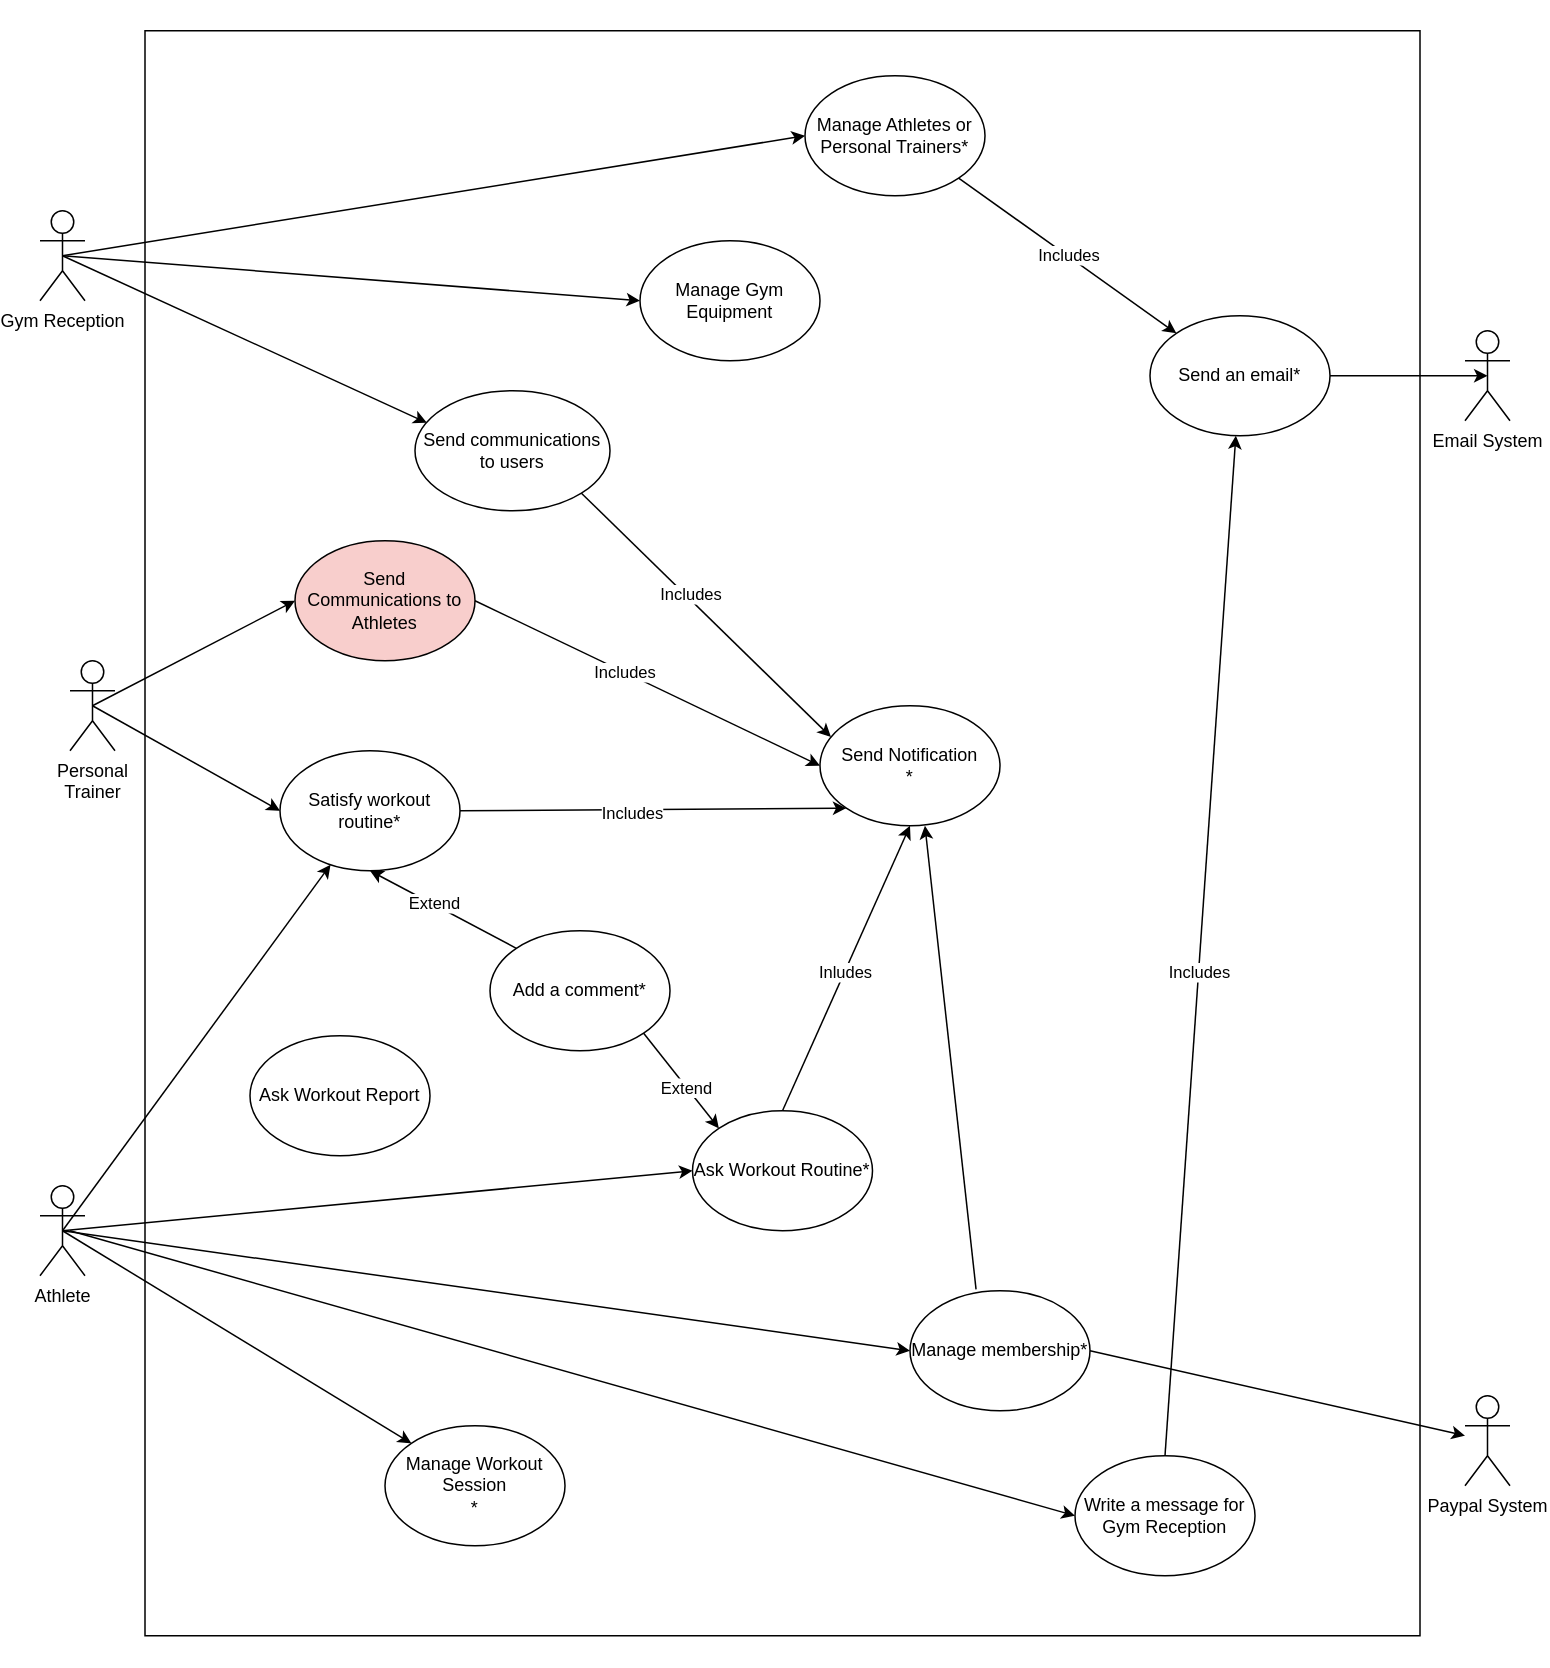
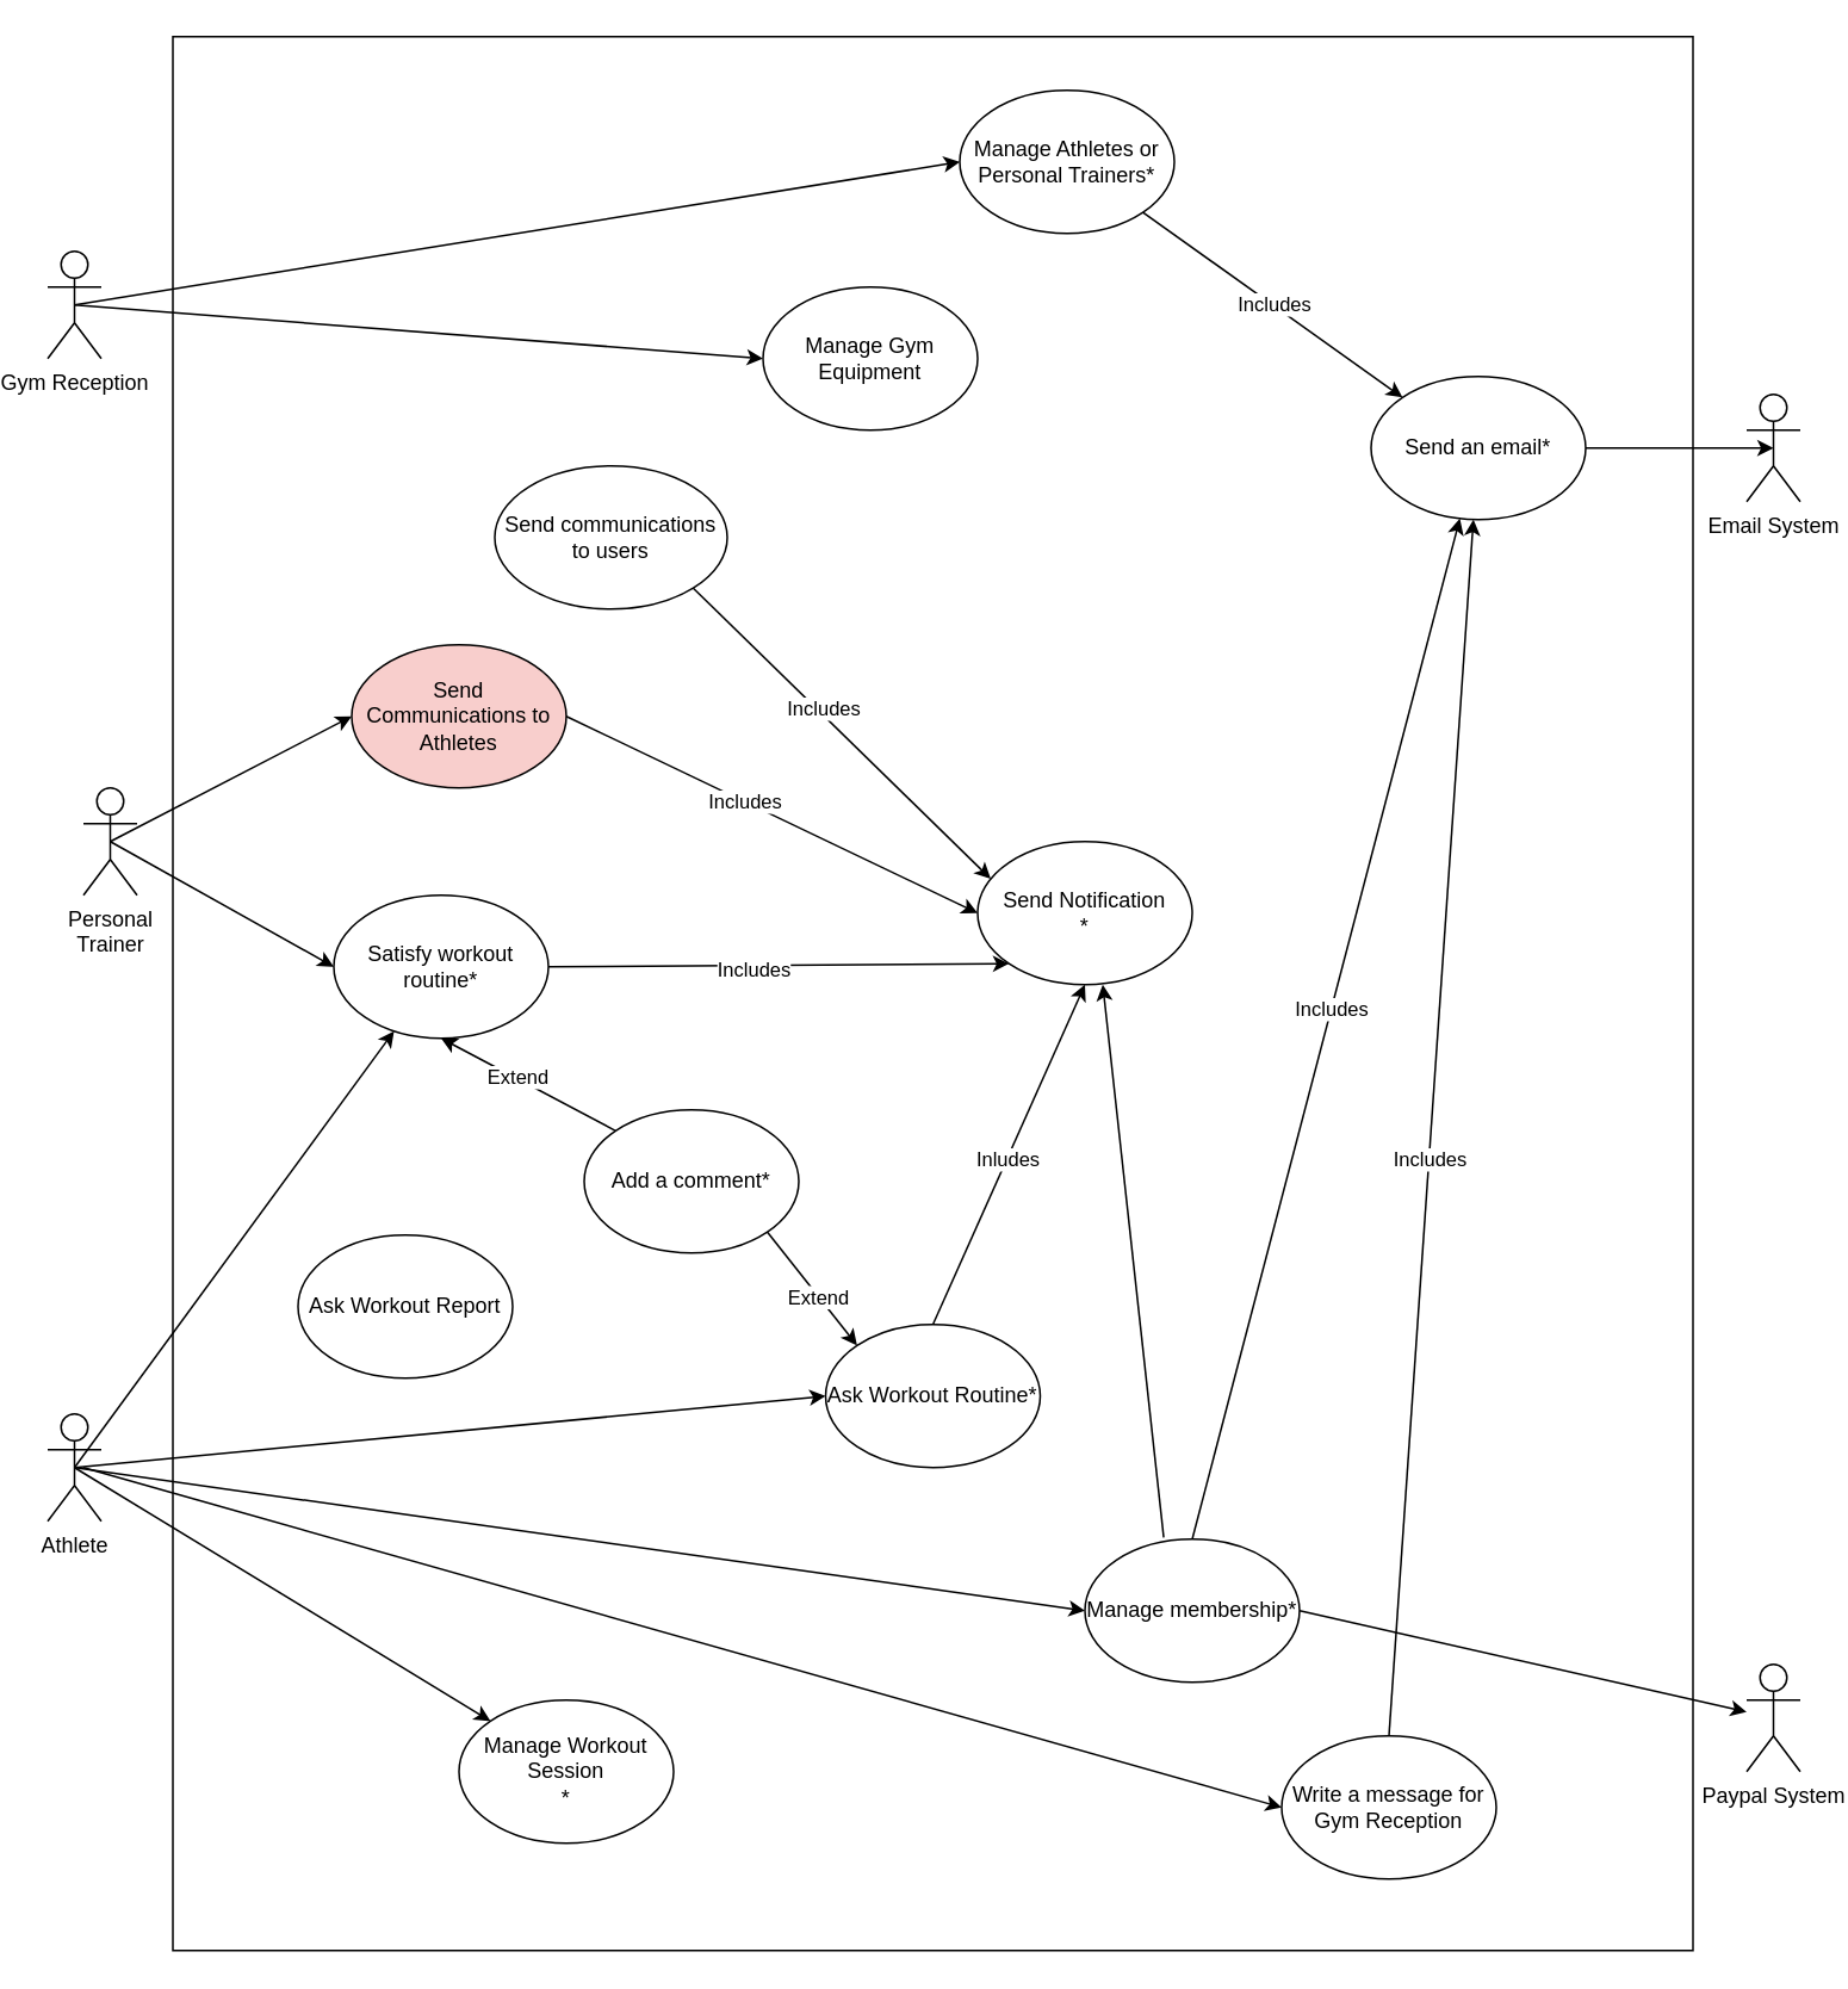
  <mxCell id="0" />
  <mxCell id="1" parent="0" />
  <mxCell id="2" value="" style="whiteSpace=wrap;html=1;" parent="1" vertex="1"><mxGeometry x="90" y="20" width="850" height="1070" as="geometry" /></mxCell>
  <mxCell id="3" value="Gym Reception" style="shape=umlActor;verticalLabelPosition=bottom;verticalAlign=top;html=1;outlineConnect=0;" parent="1" vertex="1"><mxGeometry x="20" y="140" width="30" height="60" as="geometry" /></mxCell>
  <mxCell id="4" value="&lt;div&gt;Personal&lt;/div&gt;&lt;div&gt;Trainer&lt;/div&gt;" style="shape=umlActor;verticalLabelPosition=bottom;verticalAlign=top;html=1;outlineConnect=0;" parent="1" vertex="1"><mxGeometry x="40" y="440" width="30" height="60" as="geometry" /></mxCell>
  <mxCell id="5" value="" style="endArrow=classic;html=1;rounded=0;entryX=0;entryY=0.5;entryDx=0;entryDy=0;exitX=0.5;exitY=0.5;exitDx=0;exitDy=0;exitPerimeter=0;" parent="1" source="3" target="6" edge="1"><mxGeometry width="50" height="50" relative="1" as="geometry"><mxPoint x="60" y="180" as="sourcePoint" /><mxPoint x="30" y="30" as="targetPoint" /></mxGeometry></mxCell>
  <mxCell id="6" value="Manage Athletes or Personal Trainers*" style="ellipse;whiteSpace=wrap;html=1;" parent="1" vertex="1"><mxGeometry x="530" y="50" width="120" height="80" as="geometry" /></mxCell>
  <mxCell id="7" value="" style="endArrow=classic;html=1;rounded=0;entryX=0;entryY=0.5;entryDx=0;entryDy=0;exitX=0.5;exitY=0.5;exitDx=0;exitDy=0;exitPerimeter=0;" parent="1" source="3" target="8" edge="1"><mxGeometry width="50" height="50" relative="1" as="geometry"><mxPoint x="270" y="225" as="sourcePoint" /><mxPoint x="270" y="285" as="targetPoint" /></mxGeometry></mxCell>
  <mxCell id="8" value="Manage Gym Equipment" style="ellipse;whiteSpace=wrap;html=1;" parent="1" vertex="1"><mxGeometry x="420" y="160" width="120" height="80" as="geometry" /></mxCell>
- <mxCell id="9" value="" style="endArrow=classic;html=1;rounded=0;entryX=0.061;entryY=0.267;entryDx=0;entryDy=0;exitX=0.5;exitY=0.5;exitDx=0;exitDy=0;exitPerimeter=0;entryPerimeter=0;" parent="1" source="3" target="10" edge="1"><mxGeometry width="50" height="50" relative="1" as="geometry"><mxPoint x="55" y="270" as="sourcePoint" /><mxPoint x="55" y="330" as="targetPoint" /></mxGeometry></mxCell>
  <mxCell id="10" value="Send communications to users" style="ellipse;whiteSpace=wrap;html=1;" parent="1" vertex="1"><mxGeometry x="270" y="260" width="130" height="80" as="geometry" /></mxCell>
  <mxCell id="11" value="" style="endArrow=classic;html=1;rounded=0;entryX=0.061;entryY=0.261;entryDx=0;entryDy=0;exitX=1;exitY=1;exitDx=0;exitDy=0;entryPerimeter=0;" parent="1" source="10" target="13" edge="1"><mxGeometry width="50" height="50" relative="1" as="geometry"><mxPoint x="270" y="240" as="sourcePoint" /><mxPoint x="40" y="420" as="targetPoint" /></mxGeometry></mxCell>
  <mxCell id="12" value="Includes" style="edgeLabel;html=1;align=center;verticalAlign=middle;resizable=0;points=[];" parent="11" vertex="1" connectable="0"><mxGeometry x="-0.145" y="3" relative="1" as="geometry"><mxPoint as="offset" /></mxGeometry></mxCell>
  <mxCell id="13" value="&lt;div&gt;Send Notification&lt;/div&gt;*" style="ellipse;whiteSpace=wrap;html=1;" parent="1" vertex="1"><mxGeometry x="540" y="470" width="120" height="80" as="geometry" /></mxCell>
  <mxCell id="14" value="&lt;div&gt;Manage Workout Session&lt;/div&gt;*" style="ellipse;whiteSpace=wrap;html=1;" parent="1" vertex="1"><mxGeometry x="250" y="950" width="120" height="80" as="geometry" /></mxCell>
  <mxCell id="15" value="" style="endArrow=classic;html=1;rounded=0;entryX=0;entryY=0.5;entryDx=0;entryDy=0;" parent="1" target="18" edge="1"><mxGeometry width="50" height="50" relative="1" as="geometry"><mxPoint x="40" y="820" as="sourcePoint" /><mxPoint x="634.48" y="790" as="targetPoint" /></mxGeometry></mxCell>
  <mxCell id="16" value="" style="endArrow=classic;html=1;rounded=0;entryX=0;entryY=0;entryDx=0;entryDy=0;exitX=0.5;exitY=0.5;exitDx=0;exitDy=0;exitPerimeter=0;" parent="1" source="17" target="14" edge="1"><mxGeometry width="50" height="50" relative="1" as="geometry"><mxPoint x="55" y="983.52" as="sourcePoint" /><mxPoint x="245" y="1163.52" as="targetPoint" /></mxGeometry></mxCell>
  <mxCell id="17" value="Athlete" style="shape=umlActor;verticalLabelPosition=bottom;verticalAlign=top;html=1;outlineConnect=0;" parent="1" vertex="1"><mxGeometry x="20" y="790" width="30" height="60" as="geometry" /></mxCell>
  <mxCell id="18" value="&lt;div&gt;Write a message for Gym Reception&lt;/div&gt;" style="ellipse;whiteSpace=wrap;html=1;" parent="1" vertex="1"><mxGeometry x="710" y="970" width="120" height="80" as="geometry" /></mxCell>
  <mxCell id="19" value="" style="endArrow=classic;html=1;rounded=0;exitX=0.5;exitY=0.5;exitDx=0;exitDy=0;exitPerimeter=0;" parent="1" source="17" target="34" edge="1"><mxGeometry width="50" height="50" relative="1" as="geometry"><mxPoint x="40" y="983.52" as="sourcePoint" /><mxPoint x="245" y="893.52" as="targetPoint" /></mxGeometry></mxCell>
  <mxCell id="20" value="Ask Workout Report" style="ellipse;whiteSpace=wrap;html=1;" parent="1" vertex="1"><mxGeometry x="160" y="690" width="120" height="80" as="geometry" /></mxCell>
  <mxCell id="21" value="Send an email*" style="ellipse;whiteSpace=wrap;html=1;" parent="1" vertex="1"><mxGeometry x="760" y="210" width="120" height="80" as="geometry" /></mxCell>
  <mxCell id="22" value="" style="endArrow=classic;html=1;rounded=0;exitX=1;exitY=0.5;exitDx=0;exitDy=0;entryX=0.5;entryY=0.5;entryDx=0;entryDy=0;entryPerimeter=0;" parent="1" source="21" target="23" edge="1"><mxGeometry width="50" height="50" relative="1" as="geometry"><mxPoint x="442" y="248" as="sourcePoint" /><mxPoint x="1270" y="230" as="targetPoint" /></mxGeometry></mxCell>
  <mxCell id="23" value="Email System" style="shape=umlActor;verticalLabelPosition=bottom;verticalAlign=top;html=1;outlineConnect=0;" parent="1" vertex="1"><mxGeometry x="970" y="220" width="30" height="60" as="geometry" /></mxCell>
  <mxCell id="24" value="&lt;div&gt;Paypal System&lt;/div&gt;" style="shape=umlActor;verticalLabelPosition=bottom;verticalAlign=top;html=1;outlineConnect=0;" parent="1" vertex="1"><mxGeometry x="970" y="930" width="30" height="60" as="geometry" /></mxCell>
  <mxCell id="25" value="Ask Workout Routine*" style="ellipse;whiteSpace=wrap;html=1;" parent="1" vertex="1"><mxGeometry x="455" y="740" width="120" height="80" as="geometry" /></mxCell>
  <mxCell id="26" value="" style="endArrow=classic;html=1;rounded=0;entryX=0;entryY=0.5;entryDx=0;entryDy=0;exitX=0.5;exitY=0.5;exitDx=0;exitDy=0;exitPerimeter=0;" parent="1" source="17" target="29" edge="1"><mxGeometry width="50" height="50" relative="1" as="geometry"><mxPoint x="150" y="971.52" as="sourcePoint" /><mxPoint x="515" y="993.52" as="targetPoint" /></mxGeometry></mxCell>
+ <mxCell id="27" style="rounded=0;orthogonalLoop=1;jettySize=auto;html=1;exitX=0.5;exitY=0;exitDx=0;exitDy=0;" parent="1" source="29" target="21" edge="1"><mxGeometry relative="1" as="geometry" /></mxCell>
+ <mxCell id="28" value="Includes" style="edgeLabel;html=1;align=center;verticalAlign=middle;resizable=0;points=[];" parent="27" vertex="1" connectable="0"><mxGeometry x="0.041" relative="1" as="geometry"><mxPoint as="offset" /></mxGeometry></mxCell>
  <mxCell id="29" value="Manage membership*" style="ellipse;whiteSpace=wrap;html=1;" parent="1" vertex="1"><mxGeometry x="600" y="860" width="120" height="80" as="geometry" /></mxCell>
  <mxCell id="30" value="" style="endArrow=classic;html=1;rounded=0;exitX=1;exitY=0.5;exitDx=0;exitDy=0;" parent="1" source="29" target="24" edge="1"><mxGeometry width="50" height="50" relative="1" as="geometry"><mxPoint x="542.426" y="1010.236" as="sourcePoint" /><mxPoint x="1255" y="833.52" as="targetPoint" /></mxGeometry></mxCell>
  <mxCell id="31" value="" style="endArrow=classic;html=1;rounded=0;entryX=0.5;entryY=1;entryDx=0;entryDy=0;exitX=0.5;exitY=0;exitDx=0;exitDy=0;" parent="1" source="25" target="13" edge="1"><mxGeometry width="50" height="50" relative="1" as="geometry"><mxPoint x="720" y="530" as="sourcePoint" /><mxPoint x="778" y="468" as="targetPoint" /></mxGeometry></mxCell>
  <mxCell id="32" value="&lt;div&gt;Inludes&lt;/div&gt;" style="edgeLabel;html=1;align=center;verticalAlign=middle;resizable=0;points=[];" parent="31" vertex="1" connectable="0"><mxGeometry x="-0.031" relative="1" as="geometry"><mxPoint as="offset" /></mxGeometry></mxCell>
  <mxCell id="33" value="" style="endArrow=classic;html=1;rounded=0;exitX=0.5;exitY=0.5;exitDx=0;exitDy=0;exitPerimeter=0;entryX=0;entryY=0.5;entryDx=0;entryDy=0;" parent="1" source="17" target="25" edge="1"><mxGeometry width="50" height="50" relative="1" as="geometry"><mxPoint x="680" y="943.52" as="sourcePoint" /><mxPoint x="730" y="893.52" as="targetPoint" /></mxGeometry></mxCell>
  <mxCell id="34" value="Satisfy workout routine*" style="ellipse;whiteSpace=wrap;html=1;" parent="1" vertex="1"><mxGeometry x="180" y="500" width="120" height="80" as="geometry" /></mxCell>
  <mxCell id="35" value="" style="endArrow=classic;html=1;rounded=0;entryX=0;entryY=0.5;entryDx=0;entryDy=0;exitX=0.5;exitY=0.5;exitDx=0;exitDy=0;exitPerimeter=0;" parent="1" source="4" target="34" edge="1"><mxGeometry width="50" height="50" relative="1" as="geometry"><mxPoint x="480" y="630" as="sourcePoint" /><mxPoint x="530" y="580" as="targetPoint" /></mxGeometry></mxCell>
  <mxCell id="36" value="" style="endArrow=classic;html=1;rounded=0;exitX=1;exitY=0.5;exitDx=0;exitDy=0;entryX=0;entryY=1;entryDx=0;entryDy=0;" parent="1" source="34" target="13" edge="1"><mxGeometry width="50" height="50" relative="1" as="geometry"><mxPoint x="480" y="630" as="sourcePoint" /><mxPoint x="530" y="580" as="targetPoint" /></mxGeometry></mxCell>
  <mxCell id="37" value="Includes" style="edgeLabel;html=1;align=center;verticalAlign=middle;resizable=0;points=[];" parent="36" vertex="1" connectable="0"><mxGeometry x="-0.116" y="-2" relative="1" as="geometry"><mxPoint as="offset" /></mxGeometry></mxCell>
  <mxCell id="38" value="Add a comment*" style="ellipse;whiteSpace=wrap;html=1;" parent="1" vertex="1"><mxGeometry x="320" y="620" width="120" height="80" as="geometry" /></mxCell>
  <mxCell id="39" value="" style="endArrow=classic;html=1;rounded=0;exitX=0;exitY=0;exitDx=0;exitDy=0;entryX=0.5;entryY=1;entryDx=0;entryDy=0;" parent="1" source="38" target="34" edge="1"><mxGeometry width="50" height="50" relative="1" as="geometry"><mxPoint x="460" y="610" as="sourcePoint" /><mxPoint x="510" y="560" as="targetPoint" /></mxGeometry></mxCell>
  <mxCell id="40" value="&lt;div&gt;Extend&lt;/div&gt;" style="edgeLabel;html=1;align=center;verticalAlign=middle;resizable=0;points=[];" parent="39" vertex="1" connectable="0"><mxGeometry x="0.148" y="-1" relative="1" as="geometry"><mxPoint as="offset" /></mxGeometry></mxCell>
  <mxCell id="41" value="Send Communications to Athletes" style="ellipse;whiteSpace=wrap;html=1;fillColor=#f8cecc;" parent="1" vertex="1"><mxGeometry x="190" y="360" width="120" height="80" as="geometry" /></mxCell>
  <mxCell id="42" value="" style="endArrow=classic;html=1;rounded=0;entryX=0;entryY=0.5;entryDx=0;entryDy=0;exitX=0.5;exitY=0.5;exitDx=0;exitDy=0;exitPerimeter=0;" parent="1" source="4" target="41" edge="1"><mxGeometry width="50" height="50" relative="1" as="geometry"><mxPoint x="65" y="480" as="sourcePoint" /><mxPoint x="190" y="410" as="targetPoint" /></mxGeometry></mxCell>
  <mxCell id="43" value="" style="endArrow=classic;html=1;rounded=0;exitX=1;exitY=1;exitDx=0;exitDy=0;entryX=0;entryY=0;entryDx=0;entryDy=0;" parent="1" source="6" target="21" edge="1"><mxGeometry width="50" height="50" relative="1" as="geometry"><mxPoint x="460" y="180" as="sourcePoint" /><mxPoint x="510" y="130" as="targetPoint" /></mxGeometry></mxCell>
  <mxCell id="44" value="Includes" style="edgeLabel;html=1;align=center;verticalAlign=middle;resizable=0;points=[];" parent="43" vertex="1" connectable="0"><mxGeometry x="-0.003" y="1" relative="1" as="geometry"><mxPoint as="offset" /></mxGeometry></mxCell>
  <mxCell id="45" value="" style="endArrow=classic;html=1;rounded=0;exitX=0.5;exitY=0;exitDx=0;exitDy=0;" parent="1" source="18" target="21" edge="1"><mxGeometry width="50" height="50" relative="1" as="geometry"><mxPoint x="960" y="390" as="sourcePoint" /><mxPoint x="770" y="550" as="targetPoint" /></mxGeometry></mxCell>
  <mxCell id="46" value="&lt;div&gt;&lt;br&gt;&lt;/div&gt;&lt;div&gt;&lt;br&gt;&lt;/div&gt;" style="edgeLabel;html=1;align=center;verticalAlign=middle;resizable=0;points=[];" parent="45" vertex="1" connectable="0"><mxGeometry x="0.102" y="2" relative="1" as="geometry"><mxPoint as="offset" /></mxGeometry></mxCell>
  <mxCell id="47" value="Includes" style="edgeLabel;html=1;align=center;verticalAlign=middle;resizable=0;points=[];" parent="45" vertex="1" connectable="0"><mxGeometry x="-0.053" relative="1" as="geometry"><mxPoint as="offset" /></mxGeometry></mxCell>
  <mxCell id="48" value="" style="endArrow=classic;html=1;rounded=0;entryX=0;entryY=0.5;entryDx=0;entryDy=0;exitX=1;exitY=0.5;exitDx=0;exitDy=0;" parent="1" source="41" target="13" edge="1"><mxGeometry width="50" height="50" relative="1" as="geometry"><mxPoint x="322" y="378" as="sourcePoint" /><mxPoint x="677" y="521" as="targetPoint" /></mxGeometry></mxCell>
  <mxCell id="49" value="Includes" style="edgeLabel;html=1;align=center;verticalAlign=middle;resizable=0;points=[];" parent="48" vertex="1" connectable="0"><mxGeometry x="-0.14" relative="1" as="geometry"><mxPoint as="offset" /></mxGeometry></mxCell>
  <mxCell id="50" value="" style="endArrow=classic;html=1;rounded=0;exitX=1;exitY=1;exitDx=0;exitDy=0;entryX=0;entryY=0;entryDx=0;entryDy=0;" parent="1" source="38" target="25" edge="1"><mxGeometry width="50" height="50" relative="1" as="geometry"><mxPoint x="328" y="622" as="sourcePoint" /><mxPoint x="250" y="590" as="targetPoint" /></mxGeometry></mxCell>
  <mxCell id="51" value="&lt;div&gt;Extend&lt;/div&gt;" style="edgeLabel;html=1;align=center;verticalAlign=middle;resizable=0;points=[];" parent="50" vertex="1" connectable="0"><mxGeometry x="0.148" y="-1" relative="1" as="geometry"><mxPoint as="offset" /></mxGeometry></mxCell>
  <mxCell id="52" value="" style="endArrow=classic;html=1;rounded=0;exitX=0.367;exitY=-0.012;exitDx=0;exitDy=0;exitPerimeter=0;entryX=0.583;entryY=1;entryDx=0;entryDy=0;entryPerimeter=0;" parent="1" source="29" target="13" edge="1"><mxGeometry width="50" height="50" relative="1" as="geometry"><mxPoint x="500" y="680" as="sourcePoint" /><mxPoint x="550" y="630" as="targetPoint" /></mxGeometry></mxCell>
